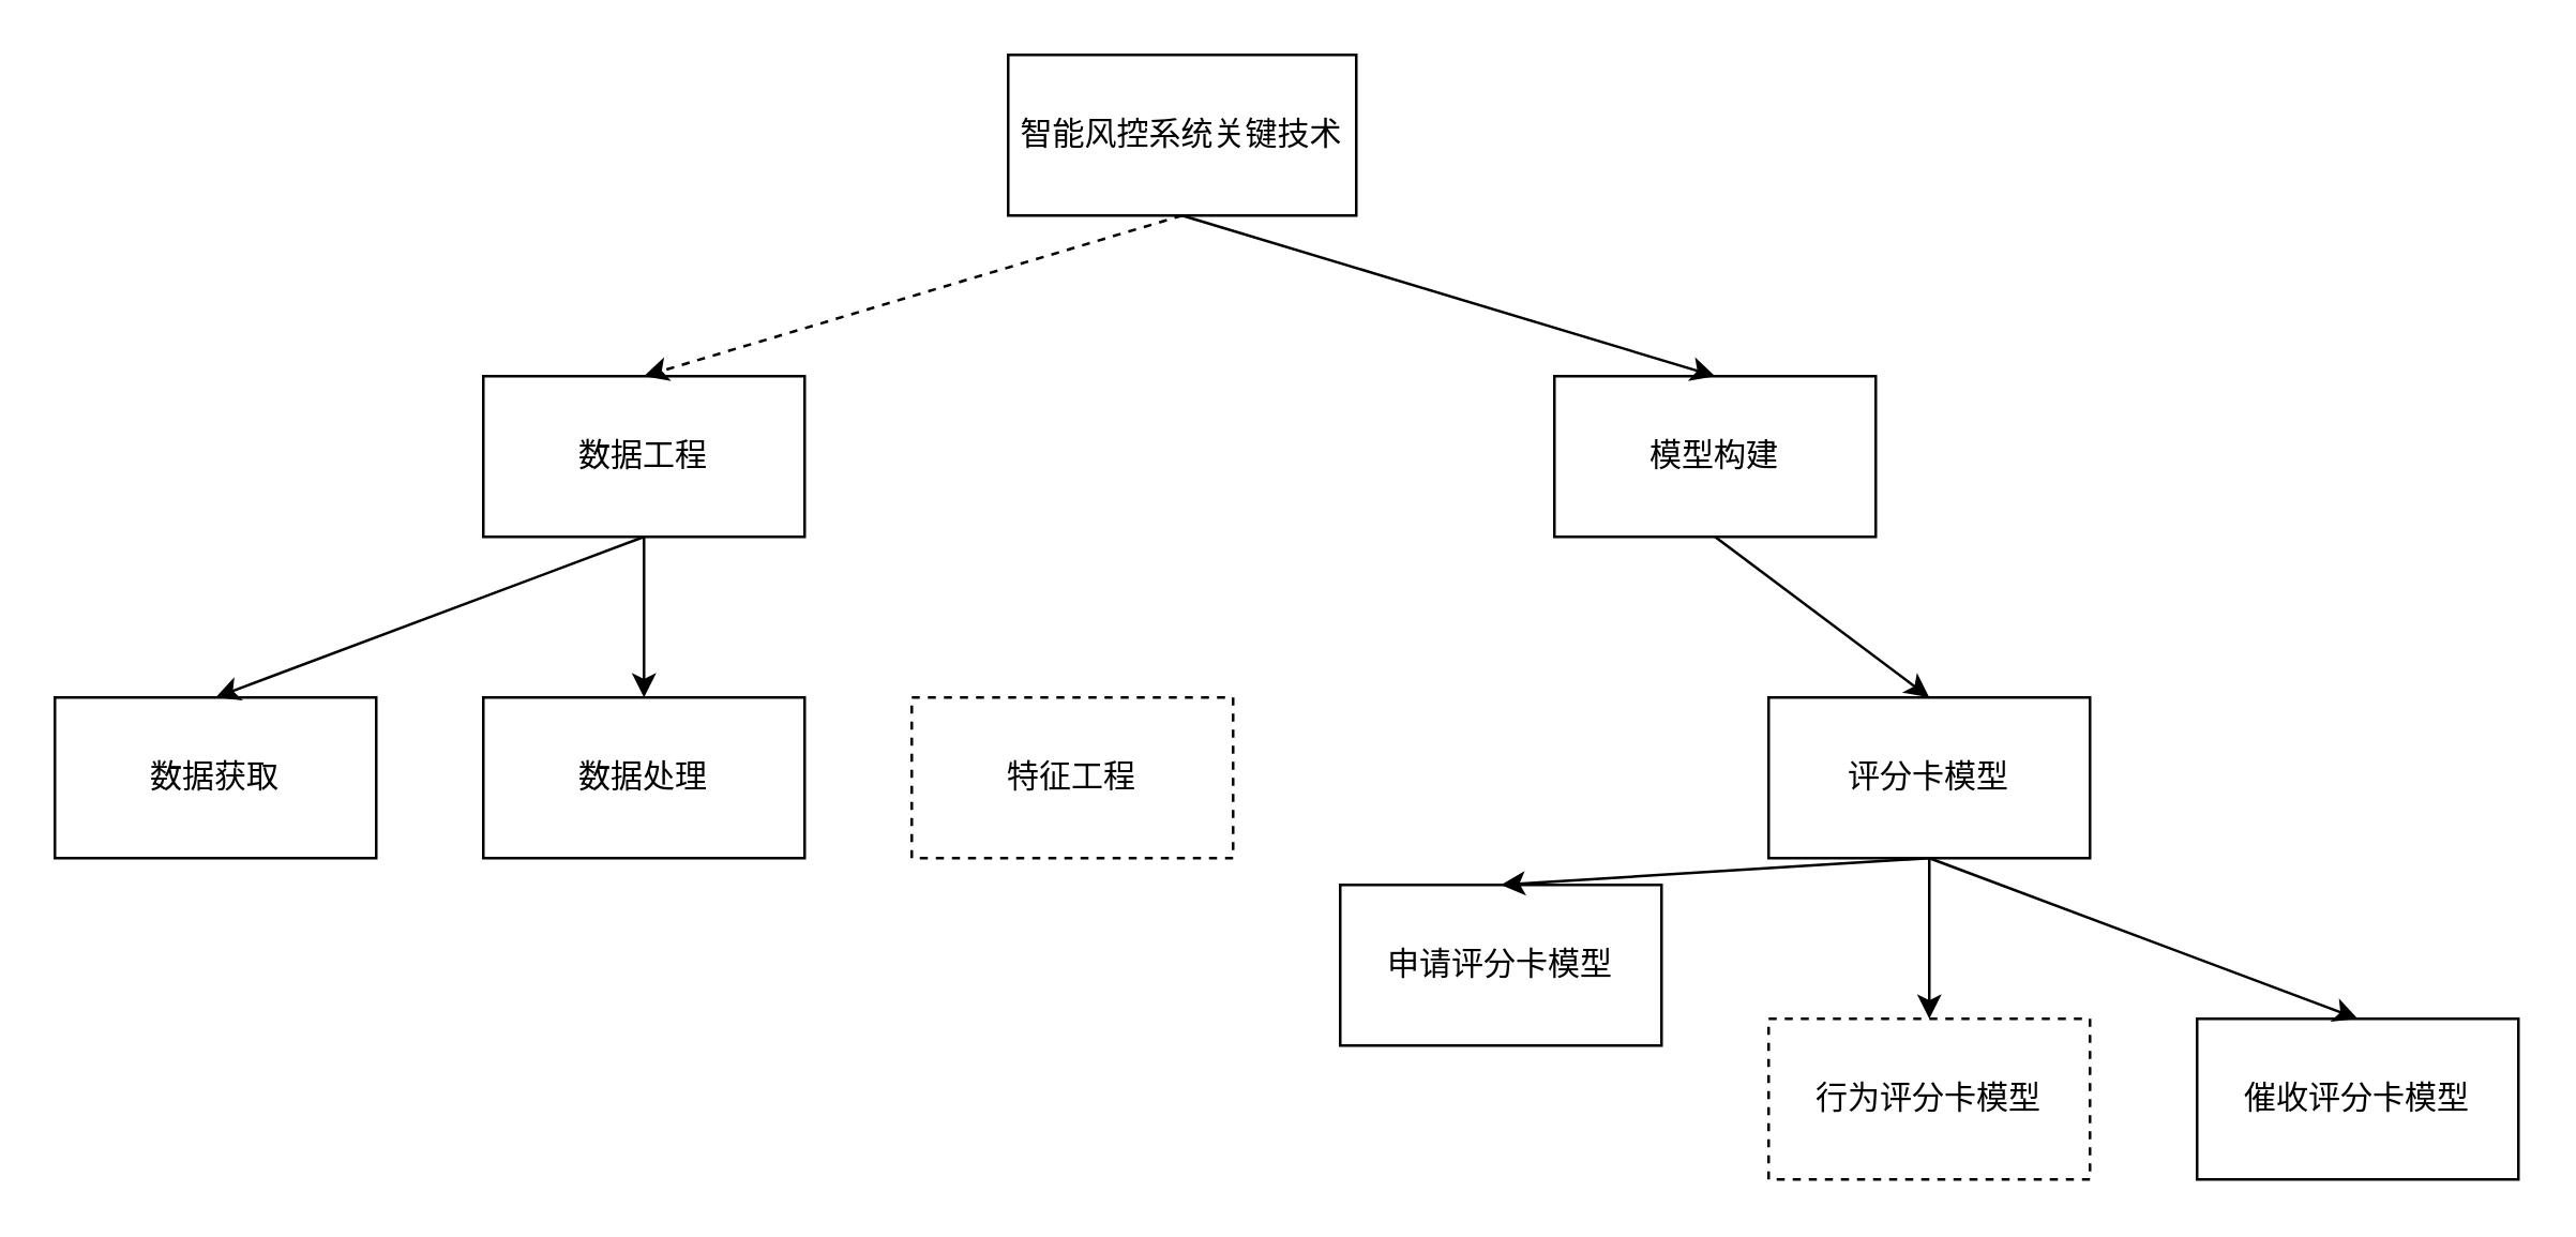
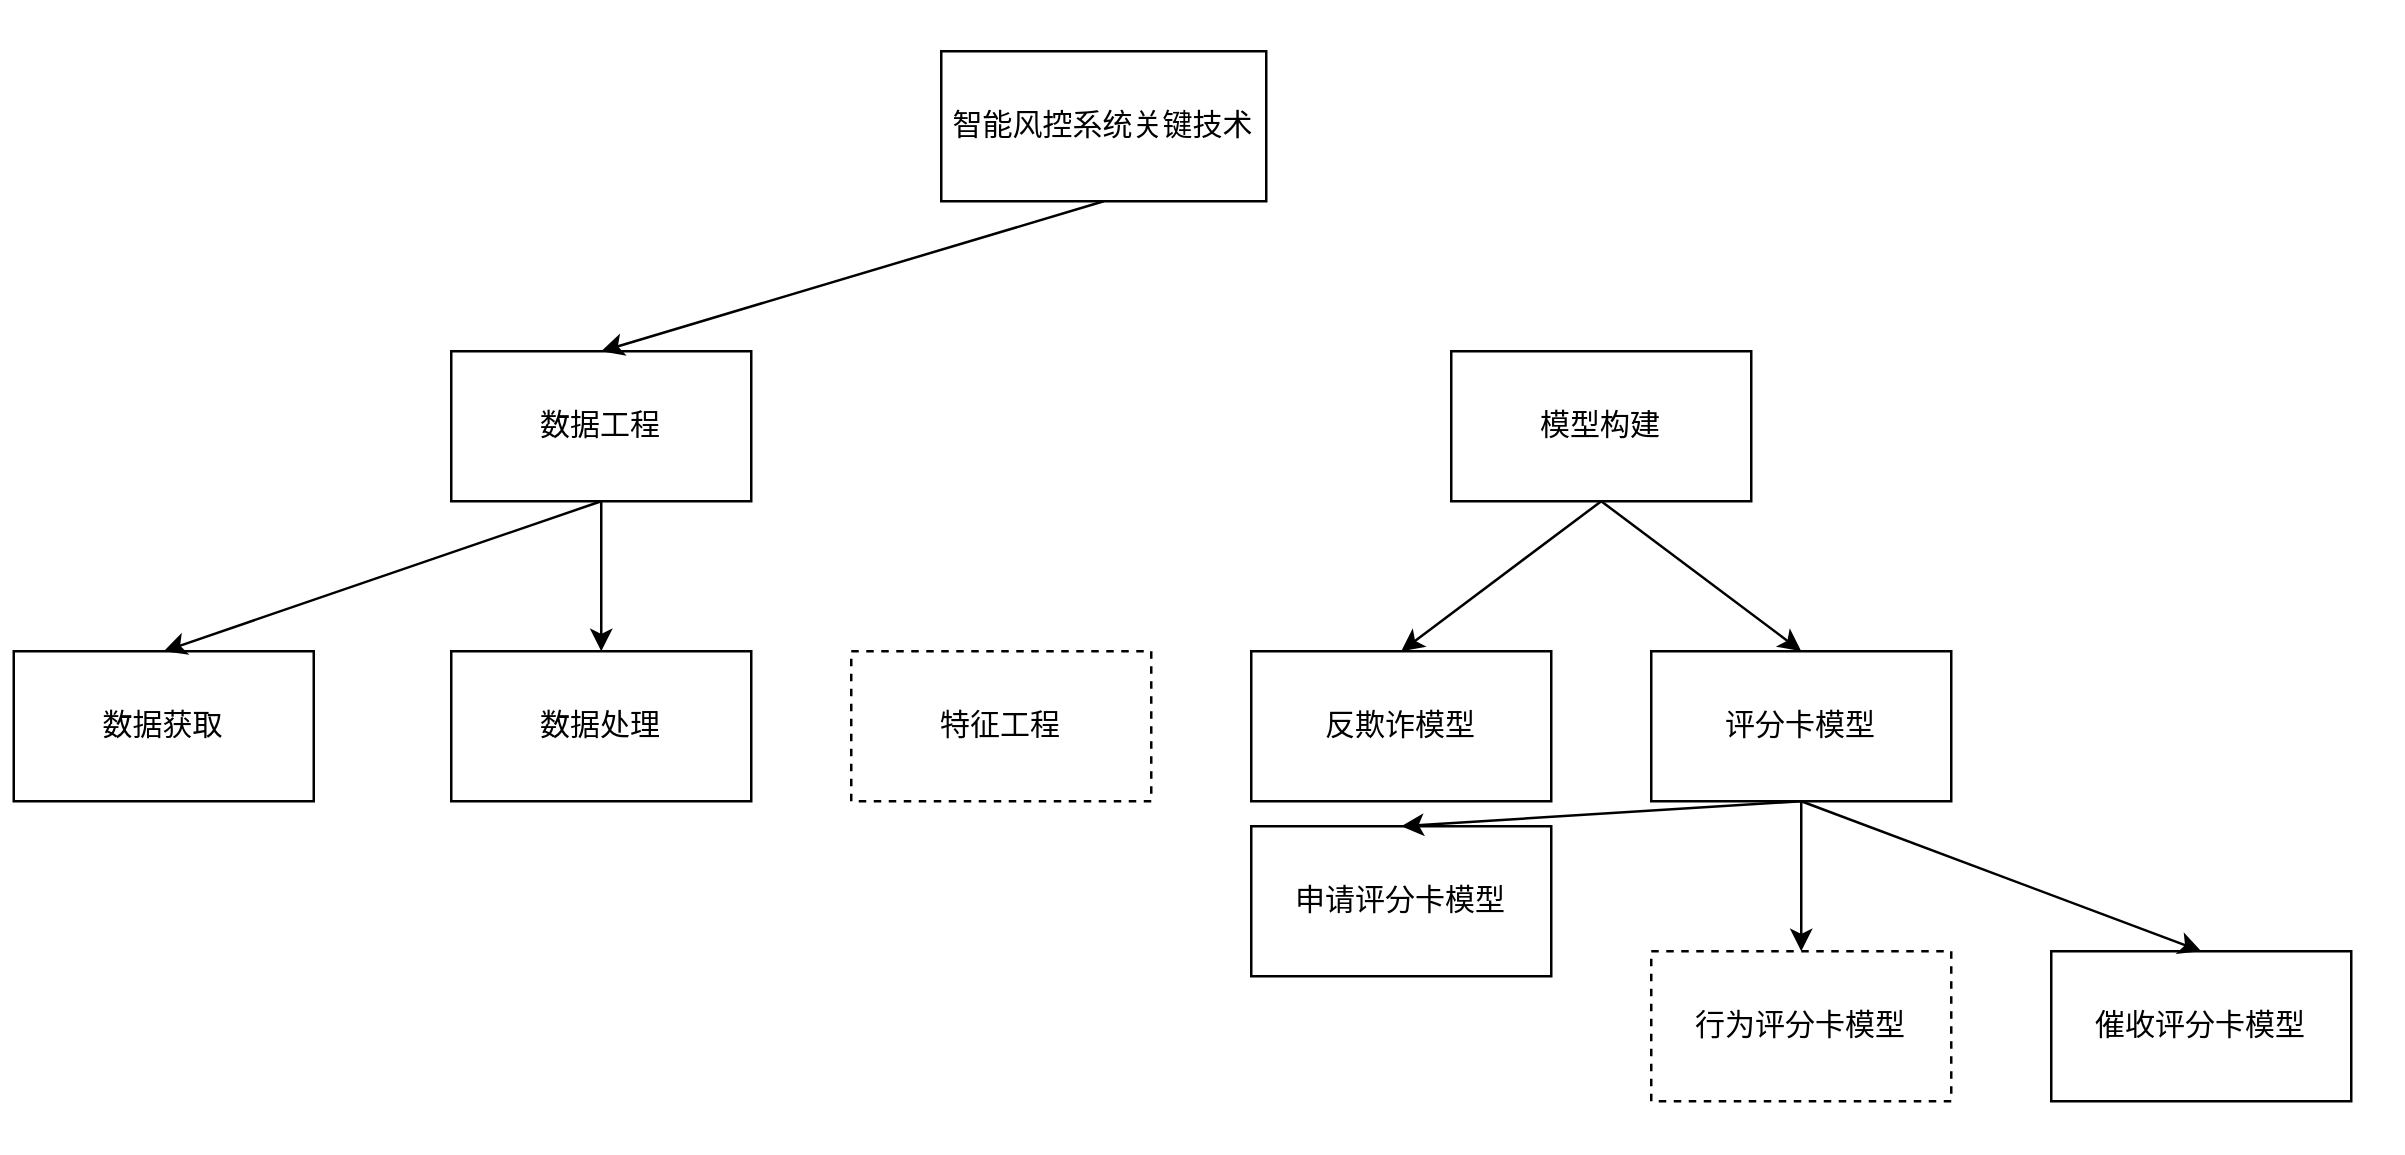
  <mxCell id="0" />
  <mxCell id="1" parent="0" />
  <mxCell id="2" value="智能风控系统关键技术" style="rounded=0;whiteSpace=wrap;html=1;strokeWidth=1;" parent="1" vertex="1"><mxGeometry x="376" y="20" width="130" height="60" as="geometry" /></mxCell>
  <mxCell id="3" value="数据工程" style="whiteSpace=wrap;html=1;strokeWidth=1;" parent="1" vertex="1"><mxGeometry x="180" y="140" width="120" height="60" as="geometry" /></mxCell>
- <mxCell id="4" value="数据获取" style="rounded=0;whiteSpace=wrap;html=1;strokeWidth=1;" parent="1" vertex="1"><mxGeometry x="20" y="260" width="120" height="60" as="geometry" /></mxCell>
+ <mxCell id="4" value="数据获取" style="rounded=0;whiteSpace=wrap;html=1;strokeWidth=1;" parent="1" vertex="1"><mxGeometry x="5" y="260" width="120" height="60" as="geometry" /></mxCell>
  <mxCell id="5" value="&lt;span&gt;数据处理&lt;/span&gt;" style="rounded=0;whiteSpace=wrap;html=1;strokeWidth=1;" parent="1" vertex="1"><mxGeometry x="180" y="260" width="120" height="60" as="geometry" /></mxCell>
  <mxCell id="6" value="&lt;span&gt;特征工程&lt;/span&gt;" style="rounded=0;whiteSpace=wrap;html=1;strokeWidth=1;dashed=1;" parent="1" vertex="1"><mxGeometry x="340" y="260" width="120" height="60" as="geometry" /></mxCell>
  <mxCell id="7" value="" style="endArrow=classic;html=1;entryX=0.5;entryY=0;entryDx=0;entryDy=0;exitX=0.5;exitY=1;exitDx=0;exitDy=0;" parent="1" source="3" target="4" edge="1"><mxGeometry width="50" height="50" relative="1" as="geometry"><mxPoint x="460" y="240" as="sourcePoint" /><mxPoint x="320" y="190" as="targetPoint" /></mxGeometry></mxCell>
  <mxCell id="8" value="" style="endArrow=classic;html=1;entryX=0.5;entryY=0;entryDx=0;entryDy=0;" parent="1" target="5" edge="1"><mxGeometry width="50" height="50" relative="1" as="geometry"><mxPoint x="240" y="200" as="sourcePoint" /><mxPoint x="90" y="270" as="targetPoint" /></mxGeometry></mxCell>
- <mxCell id="9" value="" style="endArrow=classic;html=1;exitX=0.5;exitY=1;exitDx=0;exitDy=0;entryX=0.5;entryY=0;entryDx=0;entryDy=0;dashed=1;" parent="1" source="2" target="3" edge="1"><mxGeometry width="50" height="50" relative="1" as="geometry"><mxPoint x="450" y="230" as="sourcePoint" /><mxPoint x="500" y="180" as="targetPoint" /></mxGeometry></mxCell>
+ <mxCell id="9" value="" style="endArrow=classic;html=1;exitX=0.5;exitY=1;exitDx=0;exitDy=0;entryX=0.5;entryY=0;entryDx=0;entryDy=0;" parent="1" source="2" target="3" edge="1"><mxGeometry width="50" height="50" relative="1" as="geometry"><mxPoint x="450" y="230" as="sourcePoint" /><mxPoint x="500" y="180" as="targetPoint" /></mxGeometry></mxCell>
  <mxCell id="10" value="模型构建" style="rounded=0;whiteSpace=wrap;html=1;strokeWidth=1;" parent="1" vertex="1"><mxGeometry x="580" y="140" width="120" height="60" as="geometry" /></mxCell>
+ <mxCell id="11" value="反欺诈模型" style="rounded=0;whiteSpace=wrap;html=1;strokeWidth=1;" parent="1" vertex="1"><mxGeometry x="500" y="260" width="120" height="60" as="geometry" /></mxCell>
  <mxCell id="12" value="评分卡模型" style="rounded=0;whiteSpace=wrap;html=1;strokeWidth=1;" parent="1" vertex="1"><mxGeometry x="660" y="260" width="120" height="60" as="geometry" /></mxCell>
  <mxCell id="13" value="申请评分卡模型" style="rounded=0;whiteSpace=wrap;html=1;strokeWidth=1;" parent="1" vertex="1"><mxGeometry x="500" y="330" width="120" height="60" as="geometry" /></mxCell>
  <mxCell id="14" value="催收评分卡模型" style="rounded=0;whiteSpace=wrap;html=1;strokeWidth=1;" parent="1" vertex="1"><mxGeometry x="820" y="380" width="120" height="60" as="geometry" /></mxCell>
  <mxCell id="15" value="行为评分卡模型" style="rounded=0;whiteSpace=wrap;html=1;strokeWidth=1;dashed=1;" parent="1" vertex="1"><mxGeometry x="660" y="380" width="120" height="60" as="geometry" /></mxCell>
- <mxCell id="16" value="" style="endArrow=classic;html=1;exitX=0.5;exitY=1;exitDx=0;exitDy=0;entryX=0.5;entryY=0;entryDx=0;entryDy=0;" parent="1" source="2" target="10" edge="1"><mxGeometry width="50" height="50" relative="1" as="geometry"><mxPoint x="520" y="80" as="sourcePoint" /><mxPoint x="600" y="180" as="targetPoint" /></mxGeometry></mxCell>
+ <mxCell id="17" value="" style="endArrow=classic;html=1;exitX=0.5;exitY=1;exitDx=0;exitDy=0;entryX=0.5;entryY=0;entryDx=0;entryDy=0;" parent="1" source="10" target="11" edge="1"><mxGeometry width="50" height="50" relative="1" as="geometry"><mxPoint x="490" y="90" as="sourcePoint" /><mxPoint x="650" y="150" as="targetPoint" /></mxGeometry></mxCell>
  <mxCell id="18" value="" style="endArrow=classic;html=1;entryX=0.5;entryY=0;entryDx=0;entryDy=0;" parent="1" target="12" edge="1"><mxGeometry width="50" height="50" relative="1" as="geometry"><mxPoint x="640" y="200" as="sourcePoint" /><mxPoint x="570" y="270" as="targetPoint" /></mxGeometry></mxCell>
  <mxCell id="19" value="" style="endArrow=classic;html=1;entryX=0.5;entryY=0;entryDx=0;entryDy=0;exitX=0.5;exitY=1;exitDx=0;exitDy=0;" parent="1" source="12" target="13" edge="1"><mxGeometry width="50" height="50" relative="1" as="geometry"><mxPoint x="650" y="210" as="sourcePoint" /><mxPoint x="730" y="270" as="targetPoint" /></mxGeometry></mxCell>
  <mxCell id="20" value="" style="endArrow=classic;html=1;" parent="1" target="15" edge="1"><mxGeometry width="50" height="50" relative="1" as="geometry"><mxPoint x="720" y="320" as="sourcePoint" /><mxPoint x="570" y="390" as="targetPoint" /></mxGeometry></mxCell>
  <mxCell id="21" value="" style="endArrow=classic;html=1;exitX=0.5;exitY=1;exitDx=0;exitDy=0;" parent="1" source="12" edge="1"><mxGeometry width="50" height="50" relative="1" as="geometry"><mxPoint x="730" y="330" as="sourcePoint" /><mxPoint x="880" y="380" as="targetPoint" /></mxGeometry></mxCell>
